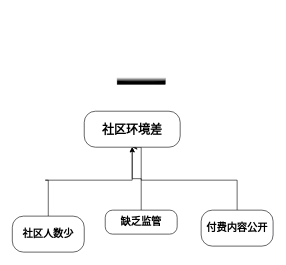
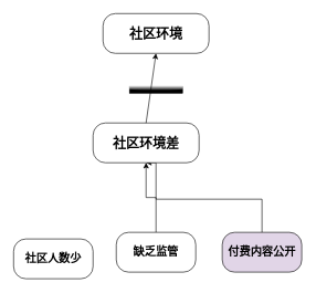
  <mxCell id="0" />
  <mxCell id="1" parent="0" />
  <mxCell id="2" value="" style="rounded=0;whiteSpace=wrap;html=1;fillColor=#000000;shadow=0;glass=1;" parent="1" vertex="1"><mxGeometry x="195" y="130" width="80" height="10" as="geometry" /></mxCell>
- <mxCell id="3" style="edgeStyle=orthogonalEdgeStyle;rounded=0;orthogonalLoop=1;jettySize=auto;html=1;exitX=0.5;exitY=0;exitDx=0;exitDy=0;entryX=0.5;entryY=1;entryDx=0;entryDy=0;" edge="1" parent="1" source="8" target="6"><mxGeometry relative="1" as="geometry"><mxPoint x="235" y="240" as="targetPoint" /><mxPoint x="75" y="350" as="sourcePoint" /><Array as="points"><mxPoint x="75" y="300" /><mxPoint x="235" y="300" /></Array></mxGeometry></mxCell>
  <mxCell id="4" style="edgeStyle=orthogonalEdgeStyle;rounded=0;orthogonalLoop=1;jettySize=auto;html=1;entryX=0.5;entryY=1;entryDx=0;entryDy=0;" edge="1" parent="1" target="6"><mxGeometry relative="1" as="geometry"><mxPoint x="235" y="240" as="targetPoint" /><mxPoint x="395" y="350" as="sourcePoint" /><Array as="points"><mxPoint x="395" y="300" /><mxPoint x="235" y="300" /></Array></mxGeometry></mxCell>
+ <mxCell id="5" value="&lt;span style=&quot;font-size: 20px&quot;&gt;&lt;b&gt;社区环境&lt;/b&gt;&lt;/span&gt;" style="rounded=1;whiteSpace=wrap;html=1;arcSize=31;" vertex="1" parent="1"><mxGeometry x="155" y="20" width="160" height="60" as="geometry" /></mxCell>
  <mxCell id="6" value="&lt;font style=&quot;font-size: 20px&quot;&gt;&lt;b&gt;社区环境差&lt;/b&gt;&lt;/font&gt;" style="rounded=1;whiteSpace=wrap;html=1;arcSize=31;" vertex="1" parent="1"><mxGeometry x="140" y="185" width="160" height="60" as="geometry" /></mxCell>
+ <mxCell id="7" value="" style="endArrow=classic;html=1;entryX=0.5;entryY=1;entryDx=0;entryDy=0;exitX=0.5;exitY=0;exitDx=0;exitDy=0;" edge="1" parent="1" source="6" target="5"><mxGeometry width="50" height="50" relative="1" as="geometry"><mxPoint x="205" y="160" as="sourcePoint" /><mxPoint x="255" y="110" as="targetPoint" /></mxGeometry></mxCell>
  <mxCell id="8" value="&lt;font size=&quot;1&quot;&gt;&lt;b style=&quot;font-size: 17px&quot;&gt;社区人数少&lt;/b&gt;&lt;/font&gt;" style="rounded=1;whiteSpace=wrap;html=1;arcSize=31;" vertex="1" parent="1"><mxGeometry x="20" y="360" width="120" height="60" as="geometry" /></mxCell>
- <mxCell id="9" value="&lt;font style=&quot;font-size: 17px&quot;&gt;&lt;b&gt;付费内容公开&lt;/b&gt;&lt;/font&gt;" style="rounded=1;whiteSpace=wrap;html=1;arcSize=31;" vertex="1" parent="1"><mxGeometry x="335" y="350" width="120" height="60" as="geometry" /></mxCell>
+ <mxCell id="9" value="&lt;font style=&quot;font-size: 17px&quot;&gt;&lt;b&gt;付费内容公开&lt;/b&gt;&lt;/font&gt;" style="rounded=1;whiteSpace=wrap;html=1;arcSize=31;fillColor=#e1d5e7;" vertex="1" parent="1"><mxGeometry x="335" y="350" width="120" height="60" as="geometry" /></mxCell>
  <mxCell id="10" style="edgeStyle=orthogonalEdgeStyle;rounded=0;orthogonalLoop=1;jettySize=auto;html=1;entryX=0.5;entryY=1;entryDx=0;entryDy=0;" edge="1" parent="1" source="11" target="6"><mxGeometry relative="1" as="geometry" /></mxCell>
- <mxCell id="11" value="&lt;span style=&quot;font-size: 17px&quot;&gt;&lt;b&gt;缺乏监管&lt;/b&gt;&lt;/span&gt;" style="rounded=1;whiteSpace=wrap;html=1;arcSize=31;" vertex="1" parent="1"><mxGeometry x="175" y="350" width="120" height="40" as="geometry" /></mxCell>
+ <mxCell id="11" value="&lt;span style=&quot;font-size: 17px&quot;&gt;&lt;b&gt;缺乏监管&lt;/b&gt;&lt;/span&gt;" style="rounded=1;whiteSpace=wrap;html=1;arcSize=31;" vertex="1" parent="1"><mxGeometry x="175" y="350" width="120" height="60" as="geometry" /></mxCell>
